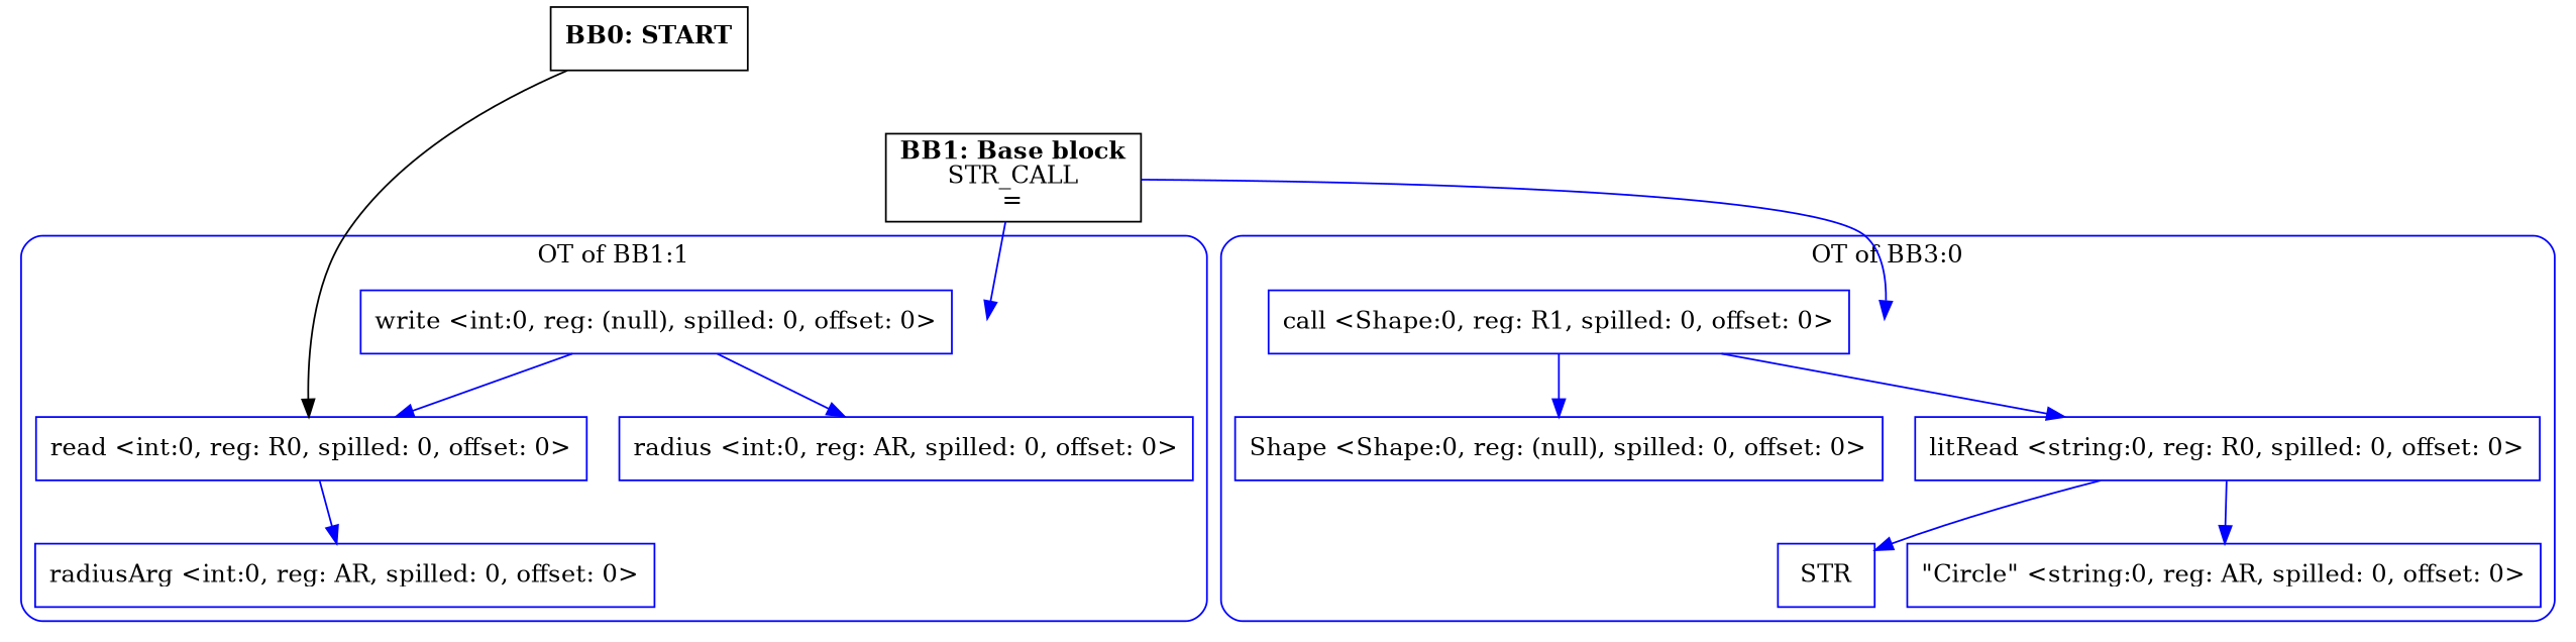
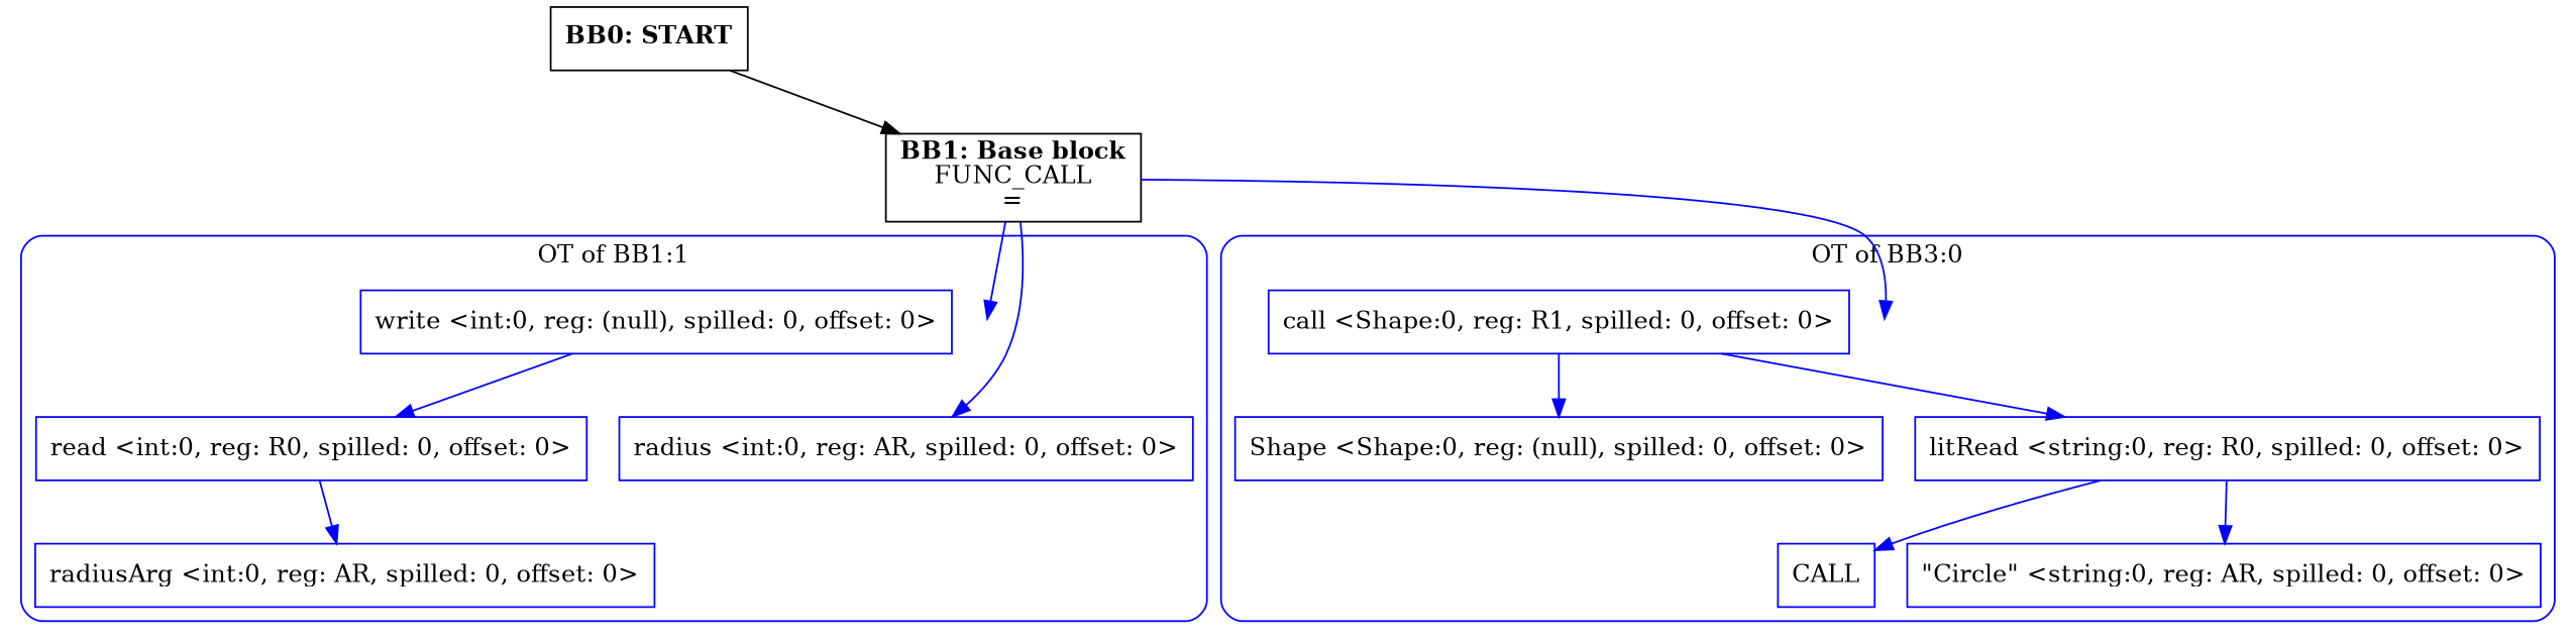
  digraph {
    compound=true
    splines=true
    node [shape=rectangle color=blue]
    edge [color=blue]
    entry0 [shape=point style=invis color=""]
    n2 [label="call <Shape:0, reg: R1, spilled: 0, offset: 0>"]
    n3 [label="Shape <Shape:0, reg: (null), spilled: 0, offset: 0>"]
    n4 [label="litRead <string:0, reg: R0, spilled: 0, offset: 0>"]
-   n5 [label=STR]
+   n5 [label=CALL]
    n6 [label="\"Circle\" <string:0, reg: AR, spilled: 0, offset: 0>"]
    entry1 [shape=point style=invis color=""]
    n8 [label="write <int:0, reg: (null), spilled: 0, offset: 0>"]
    n9 [label="radius <int:0, reg: AR, spilled: 0, offset: 0>"]
    n10 [label="read <int:0, reg: R0, spilled: 0, offset: 0>"]
    n11 [label="radiusArg <int:0, reg: AR, spilled: 0, offset: 0>"]
-   n12 [label=<<B>BB1: Base block</B><BR ALIGN="CENTER"/>STR_CALL<BR ALIGN="CENTER"/>=<BR ALIGN="CENTER"/>> color=""]
+   n12 [label=<<B>BB1: Base block</B><BR ALIGN="CENTER"/>FUNC_CALL<BR ALIGN="CENTER"/>=<BR ALIGN="CENTER"/>> color=""]
    n13 [label=<<B>BB0: START</B><BR ALIGN="CENTER"/>> color=""]
    subgraph cluster_1 {
      color=blue
      label="OT of BB3:0"
      style=rounded
      entry0
      n2
      n3
      n4
      n5
      n6
    }
    subgraph cluster_2 {
      color=blue
      label="OT of BB1:1"
      style=rounded
      entry1
      n8
      n9
      n10
      n11
    }
    n2 -> n3
    n2 -> n4
    n4 -> n5
    n4 -> n6
-   n8 -> n9
+   n12 -> n9
    n8 -> n10
    n10 -> n11
    n12 -> entry0
    n12 -> entry1
-   n13 -> n10 [color=""]
+   n13 -> n12 [color=""]
  }
